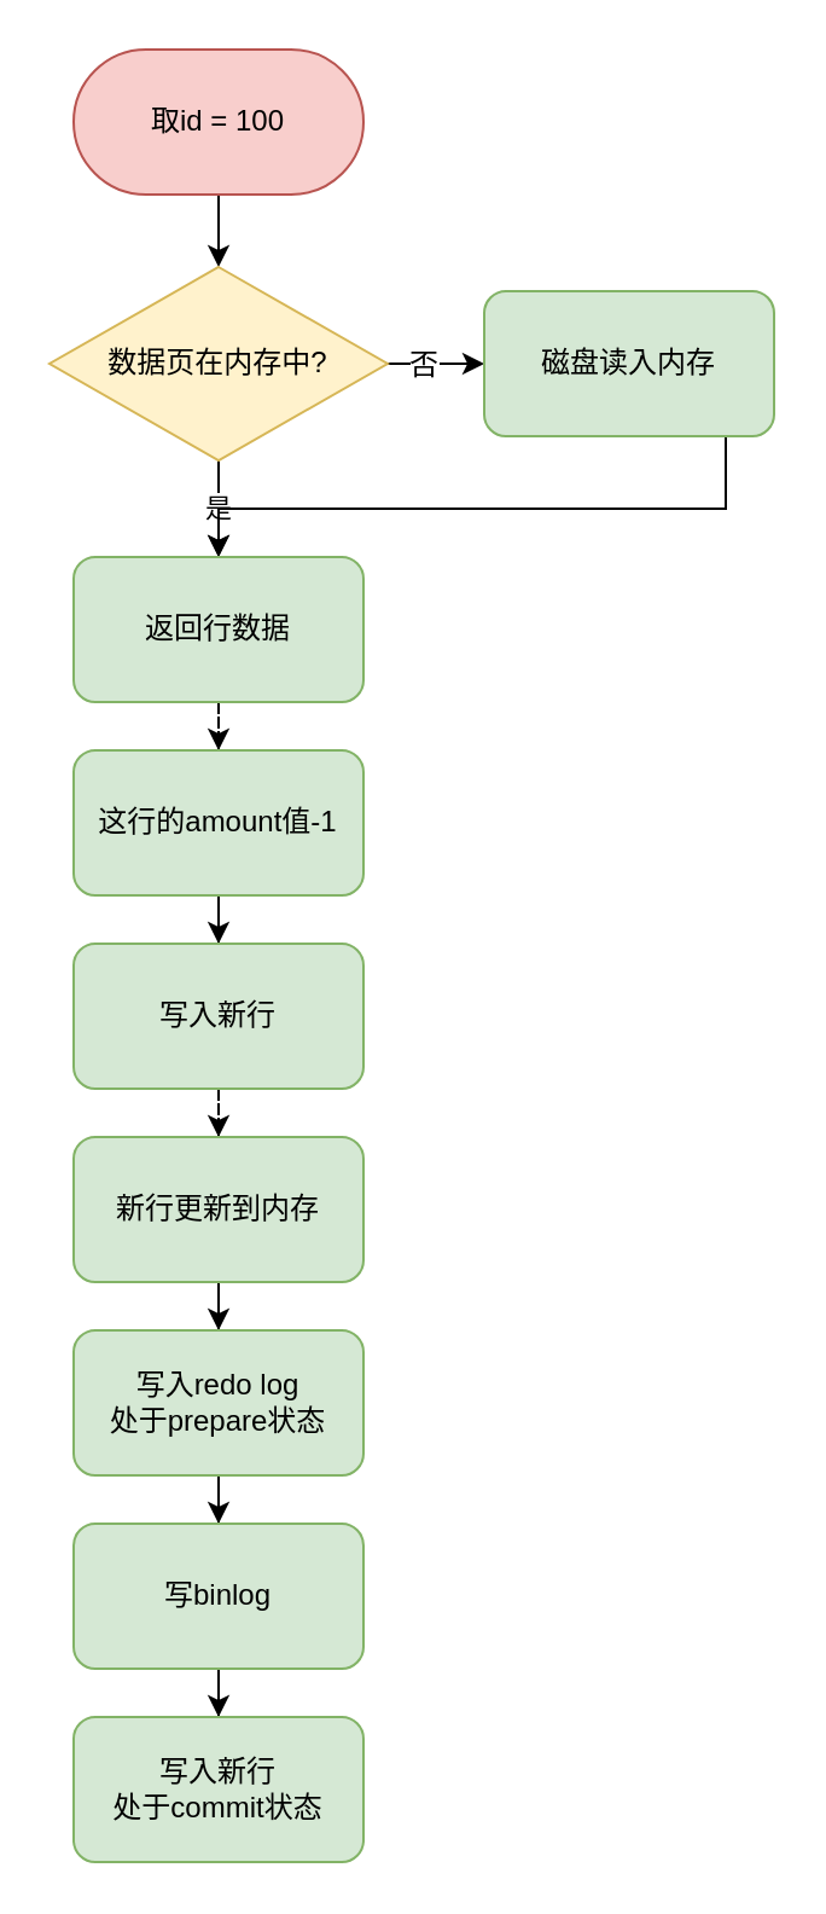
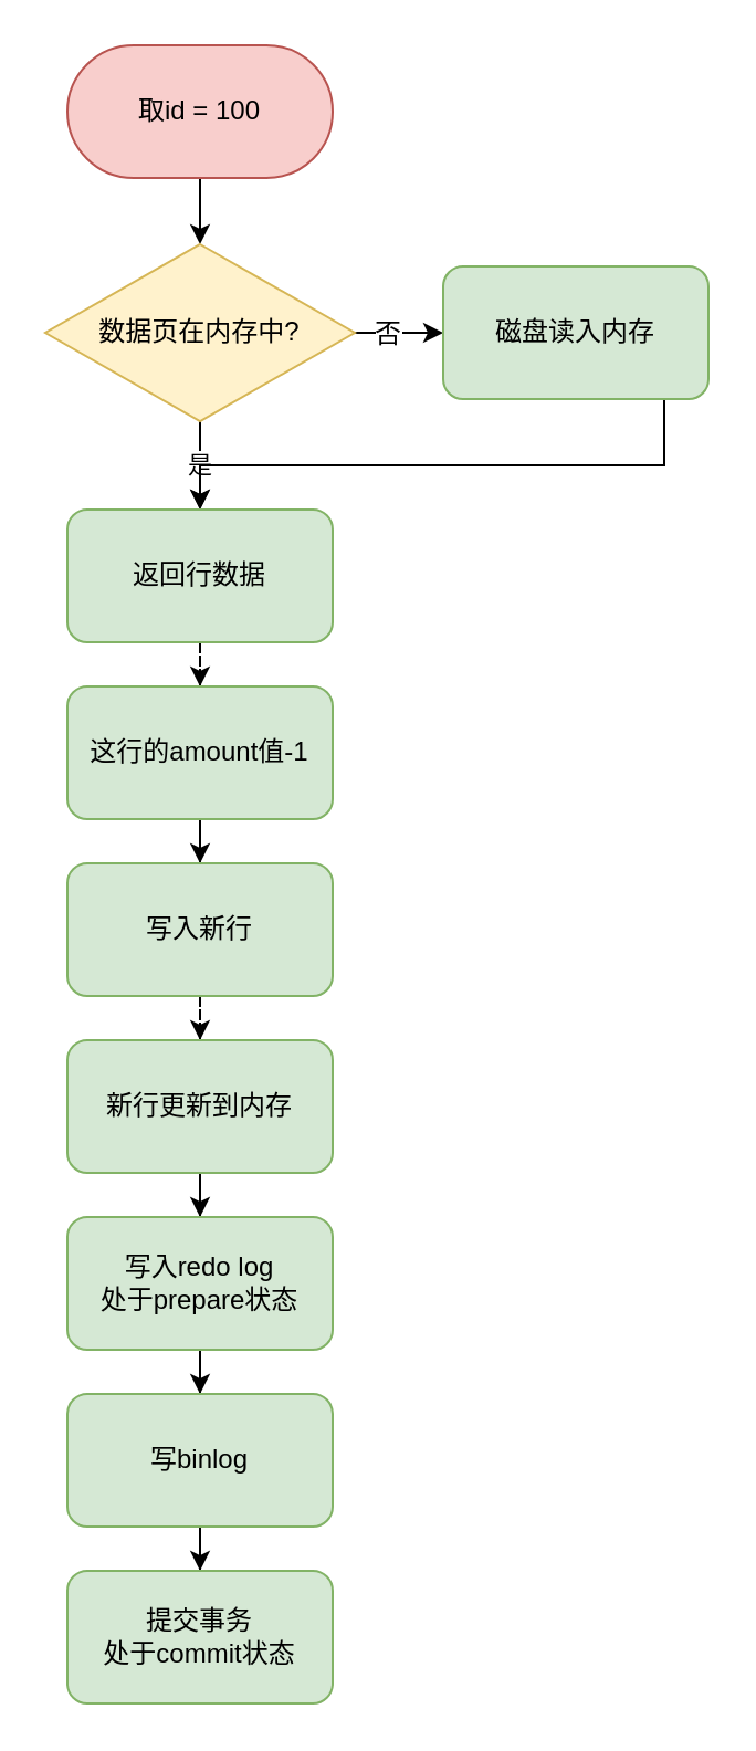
  <mxCell id="0" />
  <mxCell id="1" parent="0" />
  <mxCell id="2" value="" style="edgeStyle=orthogonalEdgeStyle;rounded=0;orthogonalLoop=1;jettySize=auto;html=1;entryX=0.5;entryY=0;entryDx=0;entryDy=0;" parent="1" source="3" target="7" edge="1"><mxGeometry relative="1" as="geometry"><mxPoint x="90" y="160" as="targetPoint" /></mxGeometry></mxCell>
  <mxCell id="3" value="取id = 100" style="rounded=1;whiteSpace=wrap;html=1;arcSize=50;fillColor=#f8cecc;strokeColor=#b85450;" parent="1" vertex="1"><mxGeometry x="30" y="20" width="120" height="60" as="geometry" /></mxCell>
  <mxCell id="4" value="" style="edgeStyle=orthogonalEdgeStyle;rounded=0;orthogonalLoop=1;jettySize=auto;html=1;" parent="1" source="7" target="9" edge="1"><mxGeometry relative="1" as="geometry"><mxPoint x="240" y="170" as="targetPoint" /></mxGeometry></mxCell>
  <mxCell id="5" value="否" style="text;html=1;align=center;verticalAlign=middle;resizable=0;points=[];labelBackgroundColor=#ffffff;" parent="4" vertex="1" connectable="0"><mxGeometry x="-0.325" relative="1" as="geometry"><mxPoint as="offset" /></mxGeometry></mxCell>
  <mxCell id="6" value="是" style="edgeStyle=orthogonalEdgeStyle;rounded=0;orthogonalLoop=1;jettySize=auto;html=1;" parent="1" source="7" target="11" edge="1"><mxGeometry relative="1" as="geometry"><mxPoint x="90" y="290" as="targetPoint" /></mxGeometry></mxCell>
  <mxCell id="7" value="数据页在内存中?" style="rhombus;whiteSpace=wrap;html=1;fillColor=#fff2cc;strokeColor=#d6b656;" parent="1" vertex="1"><mxGeometry x="20" y="110" width="140" height="80" as="geometry" /></mxCell>
  <mxCell id="8" style="edgeStyle=orthogonalEdgeStyle;rounded=0;orthogonalLoop=1;jettySize=auto;html=1;entryX=0.5;entryY=0;entryDx=0;entryDy=0;" parent="1" source="9" target="11" edge="1"><mxGeometry relative="1" as="geometry"><Array as="points"><mxPoint x="300" y="210" /><mxPoint x="90" y="210" /></Array></mxGeometry></mxCell>
  <mxCell id="9" value="磁盘读入内存" style="rounded=1;whiteSpace=wrap;html=1;fillColor=#d5e8d4;strokeColor=#82b366;" parent="1" vertex="1"><mxGeometry x="200" y="120" width="120" height="60" as="geometry" /></mxCell>
  <mxCell id="10" value="" style="edgeStyle=orthogonalEdgeStyle;rounded=0;orthogonalLoop=1;jettySize=auto;html=1;dashed=1;" parent="1" source="11" target="13" edge="1"><mxGeometry relative="1" as="geometry" /></mxCell>
  <mxCell id="11" value="返回行数据" style="rounded=1;whiteSpace=wrap;html=1;fillColor=#d5e8d4;strokeColor=#82b366;" parent="1" vertex="1"><mxGeometry x="30" y="230" width="120" height="60" as="geometry" /></mxCell>
  <mxCell id="12" value="" style="edgeStyle=orthogonalEdgeStyle;rounded=0;orthogonalLoop=1;jettySize=auto;html=1;" parent="1" source="13" target="15" edge="1"><mxGeometry relative="1" as="geometry" /></mxCell>
  <mxCell id="13" value="这行的amount值-1" style="rounded=1;whiteSpace=wrap;html=1;fillColor=#d5e8d4;strokeColor=#82b366;" parent="1" vertex="1"><mxGeometry x="30" y="310" width="120" height="60" as="geometry" /></mxCell>
  <mxCell id="14" value="" style="edgeStyle=orthogonalEdgeStyle;rounded=0;orthogonalLoop=1;jettySize=auto;html=1;dashed=1;" parent="1" source="15" target="17" edge="1"><mxGeometry relative="1" as="geometry" /></mxCell>
  <mxCell id="15" value="写入新行" style="rounded=1;whiteSpace=wrap;html=1;fillColor=#d5e8d4;strokeColor=#82b366;" parent="1" vertex="1"><mxGeometry x="30" y="390" width="120" height="60" as="geometry" /></mxCell>
  <mxCell id="16" value="" style="edgeStyle=orthogonalEdgeStyle;rounded=0;orthogonalLoop=1;jettySize=auto;html=1;" parent="1" source="17" target="19" edge="1"><mxGeometry relative="1" as="geometry" /></mxCell>
  <mxCell id="17" value="新行更新到内存" style="rounded=1;whiteSpace=wrap;html=1;fillColor=#d5e8d4;strokeColor=#82b366;" parent="1" vertex="1"><mxGeometry x="30" y="470" width="120" height="60" as="geometry" /></mxCell>
  <mxCell id="18" value="" style="edgeStyle=orthogonalEdgeStyle;rounded=0;orthogonalLoop=1;jettySize=auto;html=1;" parent="1" source="19" target="21" edge="1"><mxGeometry relative="1" as="geometry" /></mxCell>
  <mxCell id="19" value="写入redo log&lt;br&gt;处于prepare状态" style="rounded=1;whiteSpace=wrap;html=1;fillColor=#d5e8d4;strokeColor=#82b366;" parent="1" vertex="1"><mxGeometry x="30" y="550" width="120" height="60" as="geometry" /></mxCell>
  <mxCell id="20" value="" style="edgeStyle=orthogonalEdgeStyle;rounded=0;orthogonalLoop=1;jettySize=auto;html=1;" parent="1" source="21" target="22" edge="1"><mxGeometry relative="1" as="geometry" /></mxCell>
  <mxCell id="21" value="写binlog" style="rounded=1;whiteSpace=wrap;html=1;fillColor=#d5e8d4;strokeColor=#82b366;" parent="1" vertex="1"><mxGeometry x="30" y="630" width="120" height="60" as="geometry" /></mxCell>
- <mxCell id="22" value="写入新行&lt;br&gt;处于commit状态" style="rounded=1;whiteSpace=wrap;html=1;fillColor=#d5e8d4;strokeColor=#82b366;" parent="1" vertex="1"><mxGeometry x="30" y="710" width="120" height="60" as="geometry" /></mxCell>
+ <mxCell id="22" value="提交事务&lt;br&gt;处于commit状态" style="rounded=1;whiteSpace=wrap;html=1;fillColor=#d5e8d4;strokeColor=#82b366;" parent="1" vertex="1"><mxGeometry x="30" y="710" width="120" height="60" as="geometry" /></mxCell>
